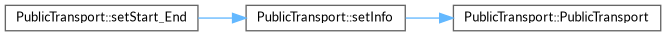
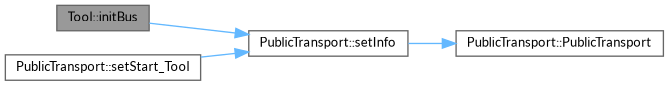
  digraph {
    fontname=Lato
    rankdir=LR
    node [color=grey40 fillcolor=white fontname=Lato fontsize=10 shape=box style=filled]
    edge [color=steelblue1 fontname=Lato fontsize=10 labelfontname=Helvetica labelfontsize=10 style=solid]
+   n1 [color=gray40 fillcolor=grey60 fontcolor=black height=0.2 label="Tool::initBus" width=0.4]
    n2 [height=0.2 label="PublicTransport::setInfo" width=0.4]
    n3 [height=0.2 label="PublicTransport::PublicTransport" width=0.4]
-   n4 [height=0.2 label="PublicTransport::setStart_End" width=0.4]
+   n4 [height=0.2 label="PublicTransport::setStart_Tool" width=0.4]
+   n1 -> n2
    n2 -> n3
    n4 -> n2
  }
